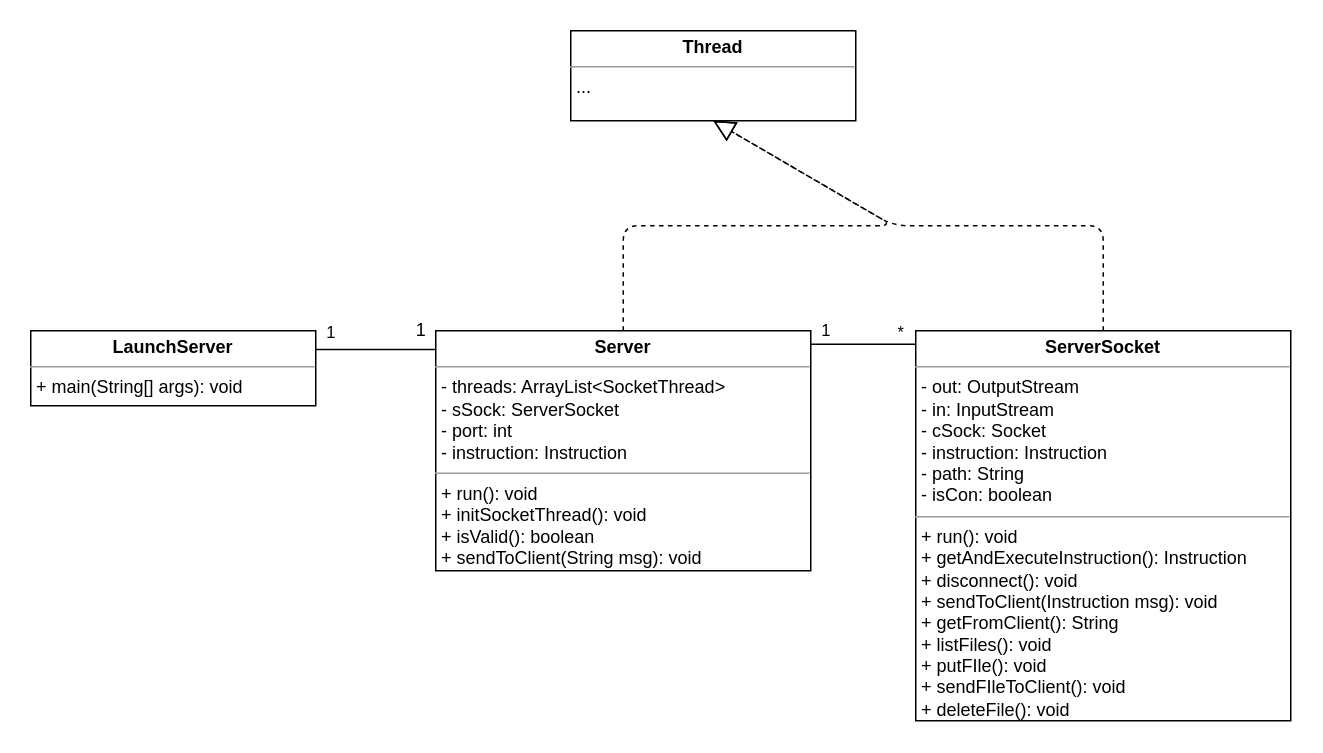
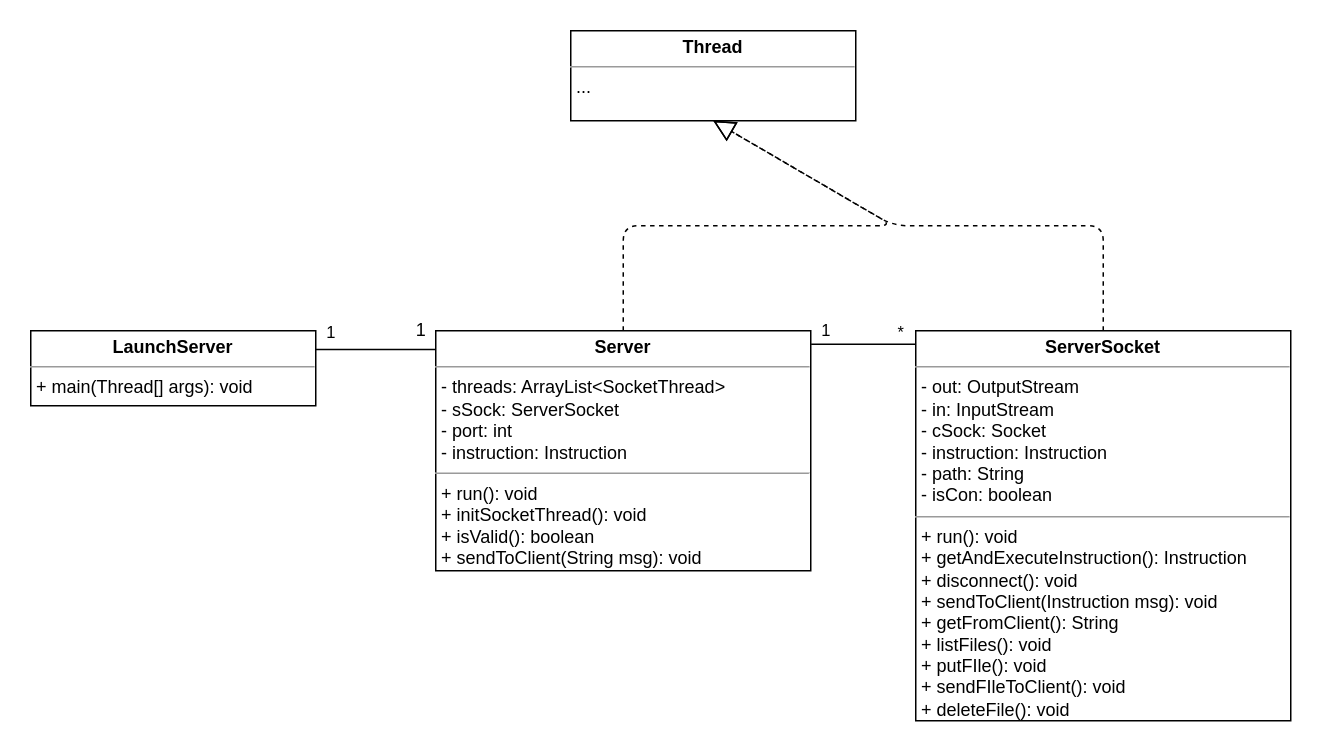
  <mxCell id="0" />
  <mxCell id="1" parent="0" />
  <mxCell id="2" value="&lt;p style=&quot;margin: 0px ; margin-top: 4px ; text-align: center&quot;&gt;&lt;b&gt;Server&lt;/b&gt;&lt;/p&gt;&lt;hr size=&quot;1&quot;&gt;&lt;p style=&quot;margin: 0px ; margin-left: 4px&quot;&gt;- threads: ArrayList&amp;lt;SocketThread&amp;gt;&lt;br&gt;- sSock: ServerSocket&lt;/p&gt;&lt;p style=&quot;margin: 0px ; margin-left: 4px&quot;&gt;- port: int&lt;/p&gt;&lt;p style=&quot;margin: 0px ; margin-left: 4px&quot;&gt;- instruction: Instruction&lt;/p&gt;&lt;hr size=&quot;1&quot;&gt;&lt;p style=&quot;margin: 0px ; margin-left: 4px&quot;&gt;+ run(): void&lt;br&gt;+ initSocketThread(): void&lt;/p&gt;&lt;p style=&quot;margin: 0px ; margin-left: 4px&quot;&gt;+ isValid(): boolean&lt;/p&gt;&lt;p style=&quot;margin: 0px ; margin-left: 4px&quot;&gt;+ sendToClient(String msg): void&lt;/p&gt;" style="verticalAlign=top;align=left;overflow=fill;fontSize=12;fontFamily=Helvetica;html=1;rounded=0;shadow=0;comic=0;labelBackgroundColor=none;strokeWidth=1" parent="1" vertex="1"><mxGeometry x="290" y="220" width="250" height="160" as="geometry" /></mxCell>
- <mxCell id="3" value="&lt;p style=&quot;margin: 0px ; margin-top: 4px ; text-align: center&quot;&gt;&lt;b&gt;LaunchServer&lt;/b&gt;&lt;/p&gt;&lt;hr size=&quot;1&quot;&gt;&lt;p style=&quot;margin: 0px ; margin-left: 4px&quot;&gt;+ main(String[] args): void&lt;/p&gt;" style="verticalAlign=top;align=left;overflow=fill;fontSize=12;fontFamily=Helvetica;html=1;rounded=0;shadow=0;comic=0;labelBackgroundColor=none;strokeWidth=1" vertex="1" parent="1"><mxGeometry x="20" y="220" width="190" height="50" as="geometry" /></mxCell>
+ <mxCell id="3" value="&lt;p style=&quot;margin: 0px ; margin-top: 4px ; text-align: center&quot;&gt;&lt;b&gt;LaunchServer&lt;/b&gt;&lt;/p&gt;&lt;hr size=&quot;1&quot;&gt;&lt;p style=&quot;margin: 0px ; margin-left: 4px&quot;&gt;+ main(Thread[] args): void&lt;/p&gt;" style="verticalAlign=top;align=left;overflow=fill;fontSize=12;fontFamily=Helvetica;html=1;rounded=0;shadow=0;comic=0;labelBackgroundColor=none;strokeWidth=1" vertex="1" parent="1"><mxGeometry x="20" y="220" width="190" height="50" as="geometry" /></mxCell>
  <mxCell id="4" style="edgeStyle=orthogonalEdgeStyle;rounded=0;orthogonalLoop=1;jettySize=auto;html=1;exitX=0.5;exitY=1;exitDx=0;exitDy=0;" edge="1" parent="1" source="2" target="2"><mxGeometry relative="1" as="geometry" /></mxCell>
  <mxCell id="5" value="&lt;p style=&quot;margin: 0px ; margin-top: 4px ; text-align: center&quot;&gt;&lt;b&gt;ServerSocket&lt;/b&gt;&lt;/p&gt;&lt;hr size=&quot;1&quot;&gt;&lt;p style=&quot;margin: 0px ; margin-left: 4px&quot;&gt;- out: OutputStream&lt;br&gt;- in: InputStream&lt;/p&gt;&lt;p style=&quot;margin: 0px ; margin-left: 4px&quot;&gt;- cSock: Socket&lt;/p&gt;&lt;p style=&quot;margin: 0px ; margin-left: 4px&quot;&gt;- instruction: Instruction&lt;/p&gt;&lt;p style=&quot;margin: 0px ; margin-left: 4px&quot;&gt;- path: String&lt;/p&gt;&lt;p style=&quot;margin: 0px ; margin-left: 4px&quot;&gt;- isCon: boolean&lt;/p&gt;&lt;hr size=&quot;1&quot;&gt;&lt;p style=&quot;margin: 0px ; margin-left: 4px&quot;&gt;+ run(): void&lt;br&gt;+ getAndExecuteInstruction(): Instruction&lt;/p&gt;&lt;p style=&quot;margin: 0px ; margin-left: 4px&quot;&gt;+ disconnect(): void&lt;/p&gt;&lt;p style=&quot;margin: 0px ; margin-left: 4px&quot;&gt;+ sendToClient(Instruction msg): void&lt;/p&gt;&lt;p style=&quot;margin: 0px ; margin-left: 4px&quot;&gt;+ getFromClient(): String&lt;/p&gt;&lt;p style=&quot;margin: 0px ; margin-left: 4px&quot;&gt;+ listFiles(): void&lt;/p&gt;&lt;p style=&quot;margin: 0px ; margin-left: 4px&quot;&gt;+ putFIle(): void&lt;/p&gt;&lt;p style=&quot;margin: 0px ; margin-left: 4px&quot;&gt;+ sendFIleToClient(): void&lt;/p&gt;&lt;p style=&quot;margin: 0px ; margin-left: 4px&quot;&gt;+ deleteFile(): void&lt;/p&gt;" style="verticalAlign=top;align=left;overflow=fill;fontSize=12;fontFamily=Helvetica;html=1;rounded=0;shadow=0;comic=0;labelBackgroundColor=none;strokeWidth=1" vertex="1" parent="1"><mxGeometry x="610" y="220" width="250" height="260" as="geometry" /></mxCell>
  <mxCell id="6" value="&lt;p style=&quot;margin: 0px ; margin-top: 4px ; text-align: center&quot;&gt;&lt;b&gt;Thread&lt;/b&gt;&lt;/p&gt;&lt;hr size=&quot;1&quot;&gt;&lt;p style=&quot;margin: 0px ; margin-left: 4px&quot;&gt;...&lt;/p&gt;" style="verticalAlign=top;align=left;overflow=fill;fontSize=12;fontFamily=Helvetica;html=1;rounded=0;shadow=0;comic=0;labelBackgroundColor=none;strokeWidth=1" vertex="1" parent="1"><mxGeometry x="380" y="20" width="190" height="60" as="geometry" /></mxCell>
  <mxCell id="7" value="" style="endArrow=block;dashed=1;endFill=0;endSize=12;html=1;entryX=0.5;entryY=1;entryDx=0;entryDy=0;exitX=0.5;exitY=0;exitDx=0;exitDy=0;" edge="1" parent="1" source="5" target="6"><mxGeometry width="160" relative="1" as="geometry"><mxPoint x="630" y="230" as="sourcePoint" /><mxPoint x="790" y="230" as="targetPoint" /><Array as="points"><mxPoint x="735" y="150" /><mxPoint x="595" y="150" /></Array></mxGeometry></mxCell>
  <mxCell id="8" value="" style="endArrow=block;dashed=1;endFill=0;endSize=12;html=1;entryX=0.5;entryY=1;entryDx=0;entryDy=0;exitX=0.5;exitY=0;exitDx=0;exitDy=0;" edge="1" parent="1" source="2" target="6"><mxGeometry width="160" relative="1" as="geometry"><mxPoint x="580" y="220" as="sourcePoint" /><mxPoint x="440" y="80" as="targetPoint" /><Array as="points"><mxPoint x="415" y="150" /><mxPoint x="595" y="150" /></Array></mxGeometry></mxCell>
  <mxCell id="9" value="" style="endArrow=none;html=1;exitX=1;exitY=0.25;exitDx=0;exitDy=0;entryX=0;entryY=0.078;entryDx=0;entryDy=0;entryPerimeter=0;" edge="1" parent="1" source="3" target="2"><mxGeometry width="50" height="50" relative="1" as="geometry"><mxPoint x="360" y="320" as="sourcePoint" /><mxPoint x="410" y="270" as="targetPoint" /></mxGeometry></mxCell>
  <mxCell id="10" value="1" style="edgeLabel;html=1;align=center;verticalAlign=middle;resizable=0;points=[];" vertex="1" connectable="0" parent="9"><mxGeometry x="-0.197" relative="1" as="geometry"><mxPoint x="-22.09" y="-12.49" as="offset" /></mxGeometry></mxCell>
  <mxCell id="11" value="" style="endArrow=none;html=1;exitX=1.001;exitY=0.056;exitDx=0;exitDy=0;exitPerimeter=0;" edge="1" parent="1" source="2"><mxGeometry width="50" height="50" relative="1" as="geometry"><mxPoint x="550" y="230" as="sourcePoint" /><mxPoint x="610" y="229" as="targetPoint" /></mxGeometry></mxCell>
  <mxCell id="12" value="1" style="edgeLabel;html=1;align=center;verticalAlign=middle;resizable=0;points=[];" vertex="1" connectable="0" parent="11"><mxGeometry x="-0.679" relative="1" as="geometry"><mxPoint x="-1.41" y="-8.97" as="offset" /></mxGeometry></mxCell>
  <mxCell id="13" value="*" style="edgeLabel;html=1;align=center;verticalAlign=middle;resizable=0;points=[];" vertex="1" connectable="0" parent="11"><mxGeometry x="0.095" y="-1" relative="1" as="geometry"><mxPoint x="21.54" y="-9.98" as="offset" /></mxGeometry></mxCell>
  <mxCell id="14" value="1" style="text;html=1;align=center;verticalAlign=middle;resizable=0;points=[];autosize=1;" vertex="1" parent="1"><mxGeometry x="270" y="210" width="20" height="20" as="geometry" /></mxCell>
